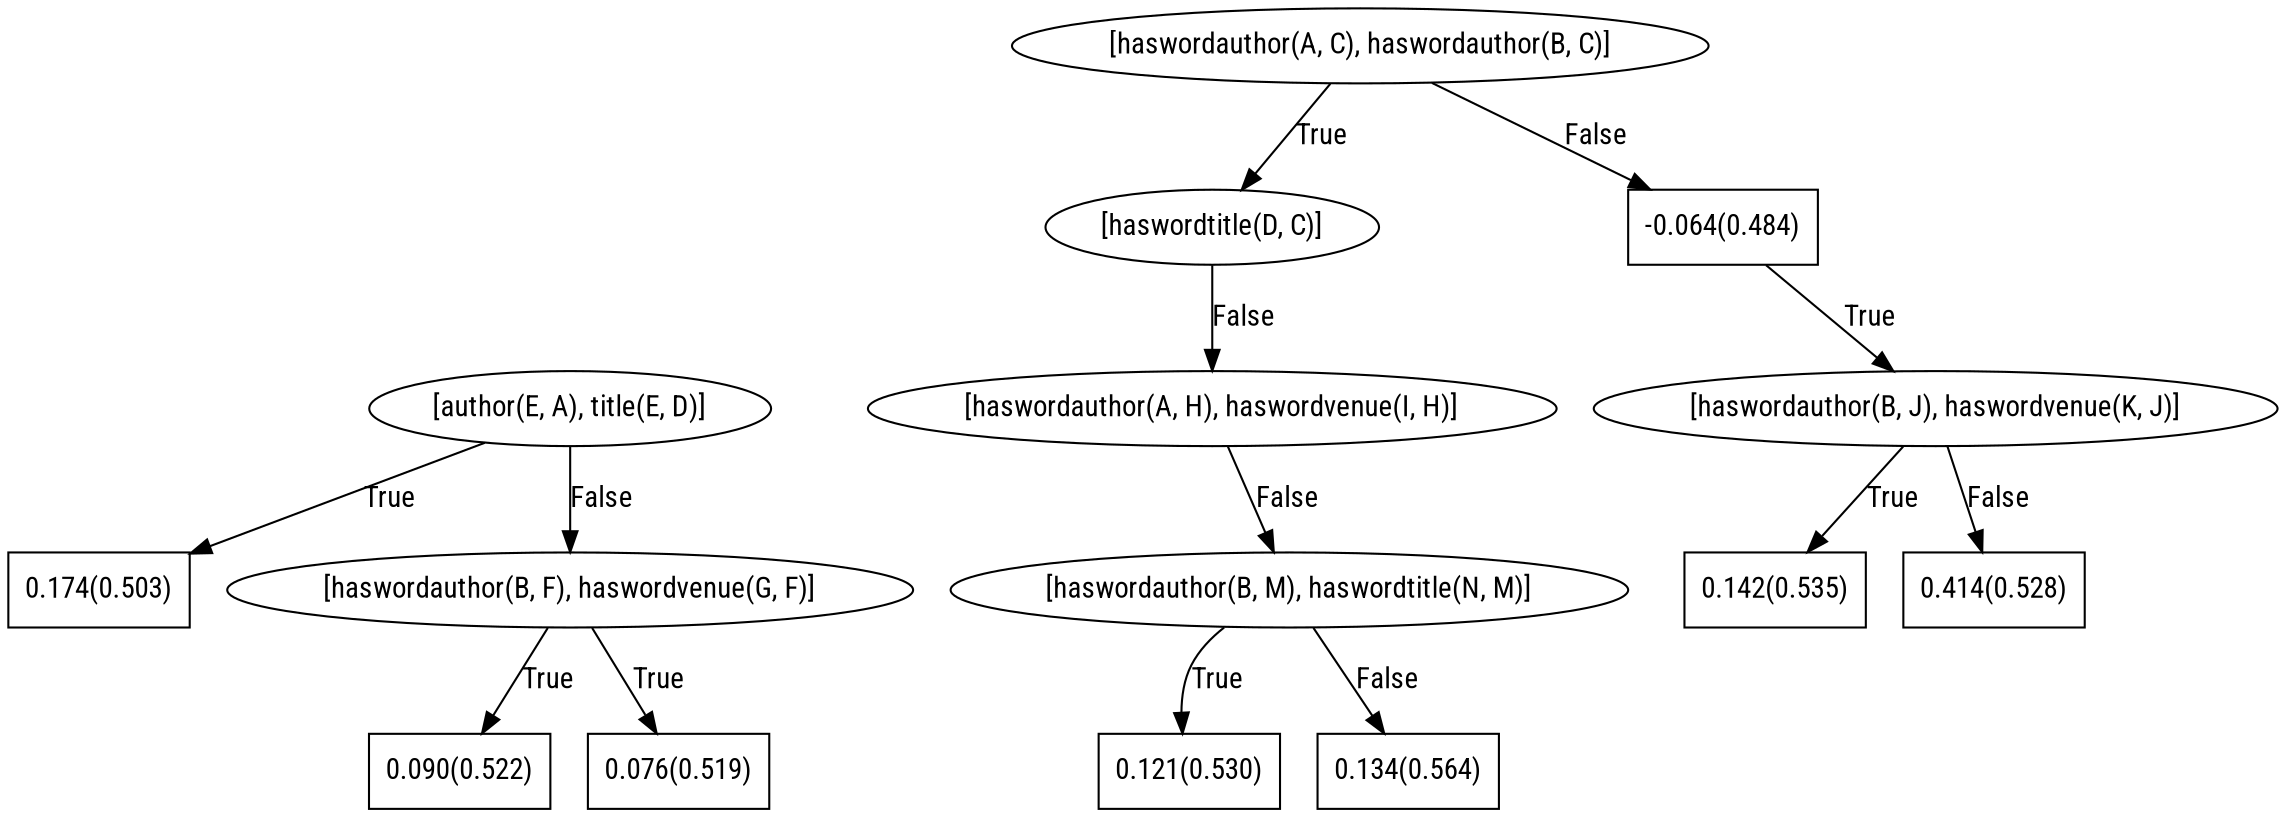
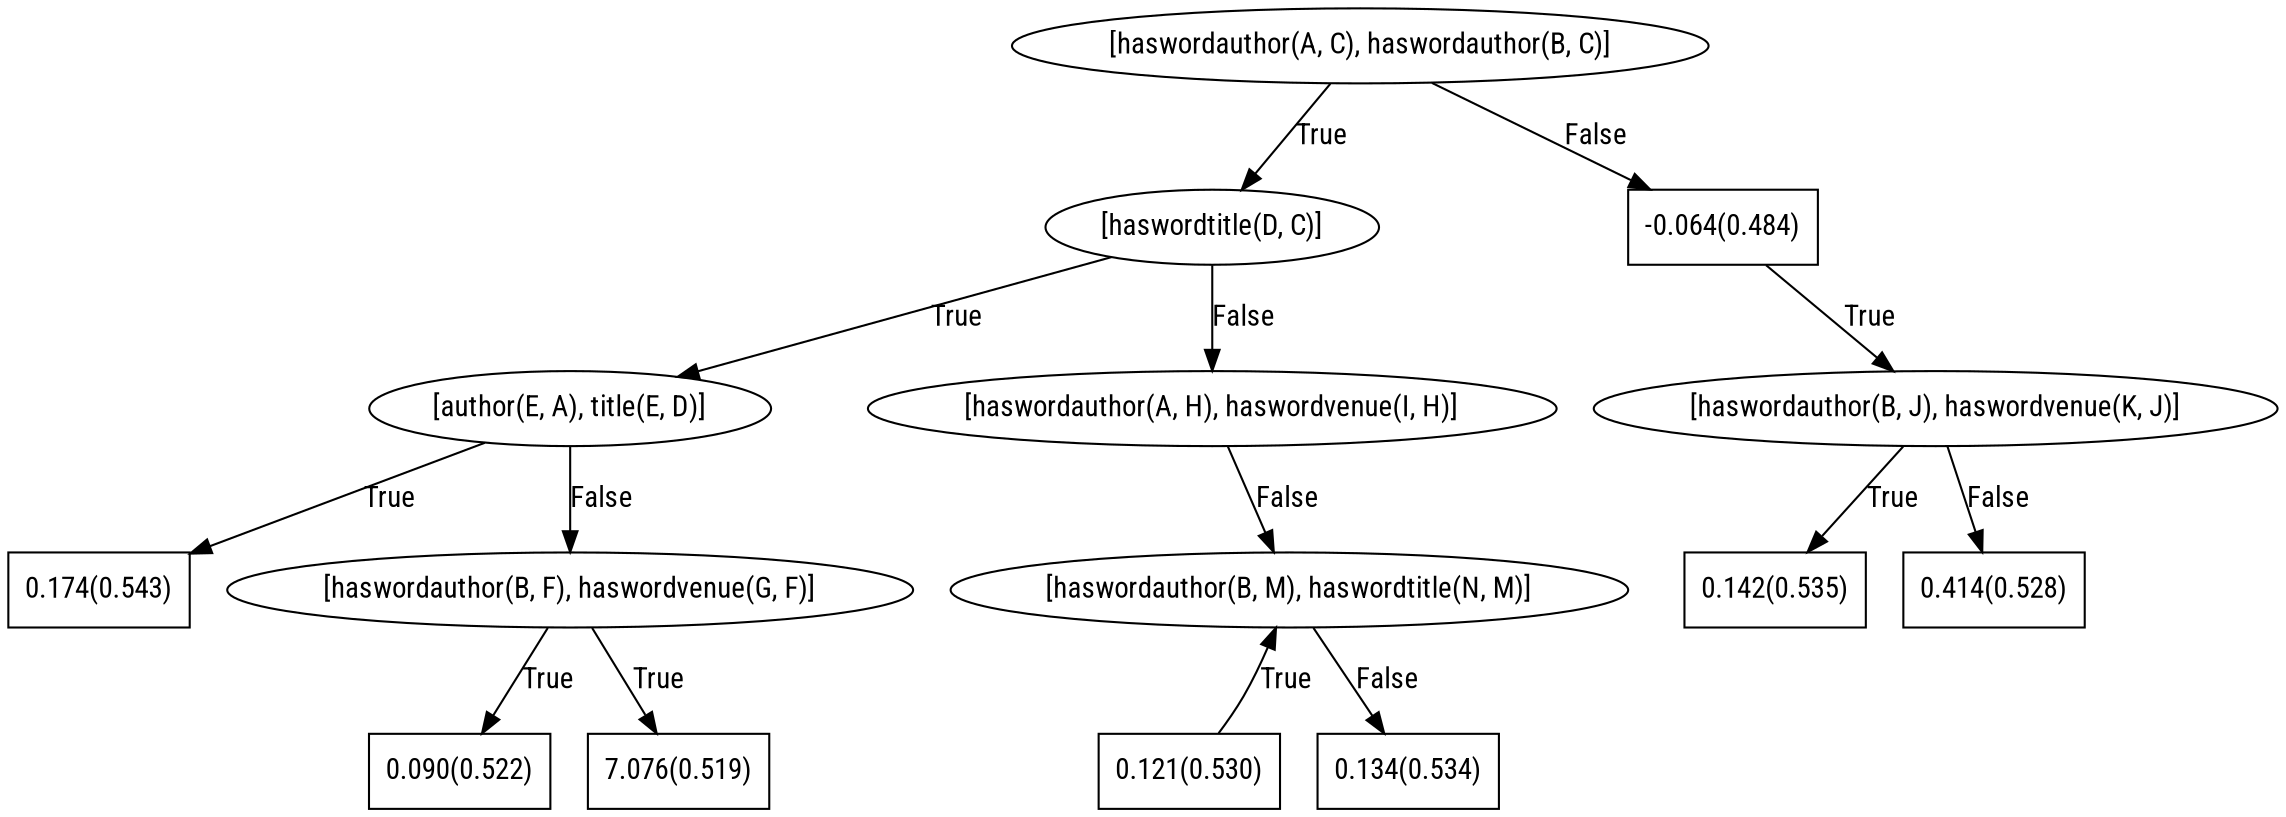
  digraph {
    fontname="Roboto Condensed"
    node [fontname="Roboto Condensed" shape=box]
    edge [fontname="Roboto Condensed"]
    n1 [label="[haswordauthor(A, C), haswordauthor(B, C)]" shape=""]
    n2 [label="[haswordtitle(D, C)]" shape=""]
    n3 [label="-0.064(0.484)"]
    n4 [label="[author(E, A), title(E, D)]" shape=""]
    n5 [label="[haswordauthor(A, H), haswordvenue(I, H)]" shape=""]
    n6 [label="[haswordauthor(B, J), haswordvenue(K, J)]" shape=""]
-   n7 [label="0.174(0.503)"]
+   n7 [label="0.174(0.543)"]
    n8 [label="[haswordauthor(B, F), haswordvenue(G, F)]" shape=""]
    n9 [label="[haswordauthor(B, M), haswordtitle(N, M)]" shape=""]
    n10 [label="0.090(0.522)"]
-   n11 [label="0.076(0.519)"]
+   n11 [label="7.076(0.519)"]
    n12 [label="0.142(0.535)"]
    n13 [label="0.414(0.528)"]
    n14 [label="0.121(0.530)"]
-   n15 [label="0.134(0.564)"]
+   n15 [label="0.134(0.534)"]
    n1 -> n2 [label=True]
    n1 -> n3 [label=False]
+   n2 -> n4 [label=True]
    n2 -> n5 [label=False]
    n3 -> n6 [label=True]
    n4 -> n7 [label=True]
    n4 -> n8 [label=False]
    n5 -> n9 [label=False]
    n6 -> n12 [label=True]
    n6 -> n13 [label=False]
    n8 -> n10 [label=True]
    n8 -> n11 [label=True]
-   n9 -> n14 [label=True]
+   n14 -> n9 [label=True]
    n9 -> n15 [label=False]
  }
